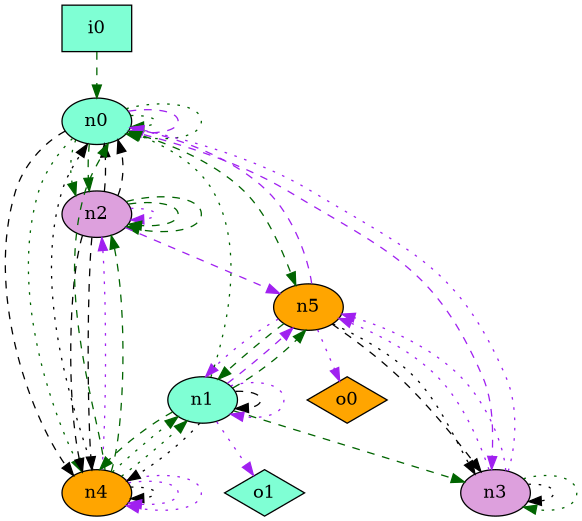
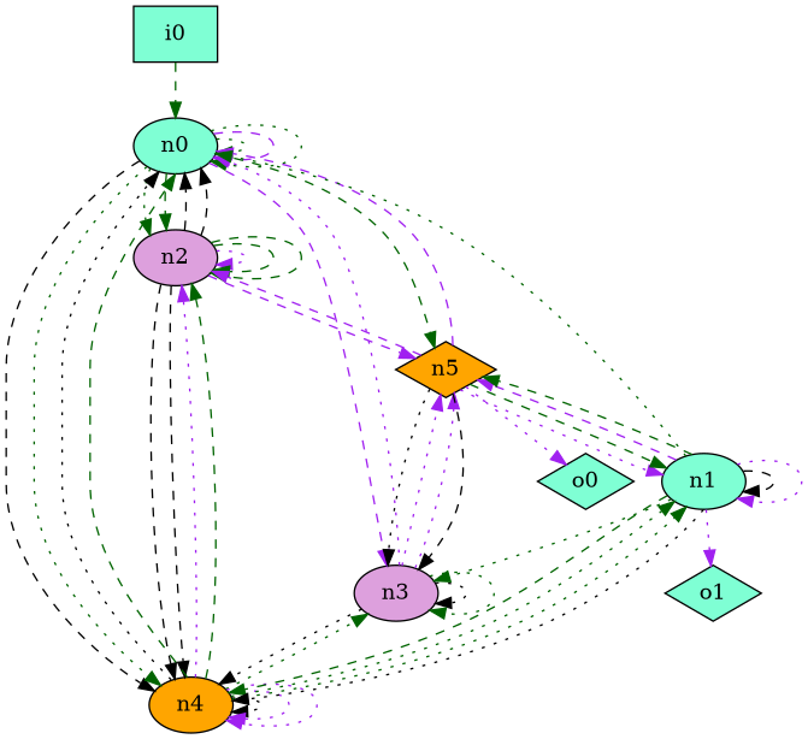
  digraph {
    node [fillcolor=aquamarine style=filled]
    edge [color=darkgreen style=dotted]
    n1 [label=n0]
    n2 [fillcolor=plum label=n2]
    n3 [fillcolor=plum label=n3]
    n4 [fillcolor=orange label=n4]
-   n5 [fillcolor=orange label=n5]
+   n5 [fillcolor=orange label=n5 shape=diamond]
    n6 [label=n1]
    n7 [label=o1 shape=diamond]
-   n8 [fillcolor=orange label=o0 shape=diamond]
+   n8 [label=o0 shape=diamond]
    n9 [label=i0 shape=box]
    n1 -> n1
    n1 -> n1 [color=purple style=dashed]
    n1 -> n1
    n1 -> n2
    n1 -> n2 [style=dashed]
    n1 -> n3 [color=purple style=dashed]
    n1 -> n4 [color=black style=dashed]
    n1 -> n4
    n1 -> n5 [style=dashed]
    n2 -> n1 [color=black style=dashed]
    n2 -> n1 [color=black style=dashed]
    n2 -> n2 [color=purple]
    n2 -> n2 [style=dashed]
    n2 -> n2 [style=dashed]
    n2 -> n4 [color=black style=dashed]
    n2 -> n4 [color=black style=dashed]
    n2 -> n5 [color=purple style=dashed]
    n3 -> n1 [color=purple]
    n3 -> n3 [color=black]
    n3 -> n3
+   n3 -> n4 [color=black]
    n3 -> n5 [color=purple]
    n3 -> n5 [color=purple]
    n4 -> n1 [color=black]
    n4 -> n1 [style=dashed]
    n4 -> n2 [color=purple]
    n4 -> n2 [style=dashed]
+   n4 -> n3
    n4 -> n4 [color=black]
    n4 -> n4 [color=purple]
    n4 -> n4 [color=purple]
    n4 -> n6
    n4 -> n6
    n5 -> n1 [color=purple style=dashed]
+   n5 -> n2 [color=purple style=dashed]
    n5 -> n3 [color=black style=dashed]
    n5 -> n3 [color=black]
    n5 -> n6 [color=purple]
    n5 -> n6 [style=dashed]
    n5 -> n8 [color=purple]
    n6 -> n1
-   n6 -> n3 [style=dashed]
+   n6 -> n3
    n6 -> n4 [style=dashed]
    n6 -> n4 [color=black]
    n6 -> n5 [color=purple style=dashed]
    n6 -> n5 [style=dashed]
    n6 -> n6 [color=black style=dashed]
    n6 -> n6 [color=purple]
    n6 -> n7 [color=purple]
    n9 -> n1 [style=dashed]
  }
